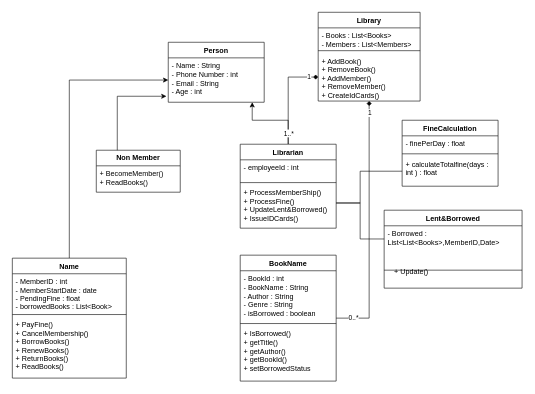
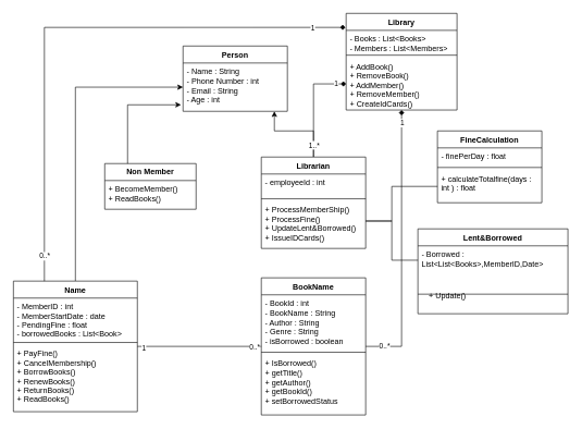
  <mxCell id="0" />
  <mxCell id="1" parent="0" />
  <mxCell id="2" style="edgeStyle=orthogonalEdgeStyle;rounded=0;orthogonalLoop=1;jettySize=auto;html=1;" parent="1" source="6" target="19" edge="1"><mxGeometry relative="1" as="geometry"><Array as="points"><mxPoint x="480" y="200" /><mxPoint x="420" y="200" /></Array></mxGeometry></mxCell>
  <mxCell id="3" style="edgeStyle=orthogonalEdgeStyle;rounded=0;orthogonalLoop=1;jettySize=auto;html=1;endArrow=diamond;endFill=1;" edge="1" parent="1" source="6" target="34"><mxGeometry relative="1" as="geometry" /></mxCell>
  <mxCell id="4" value="1" style="edgeLabel;html=1;align=center;verticalAlign=middle;resizable=0;points=[];" vertex="1" connectable="0" parent="3"><mxGeometry x="0.802" y="1" relative="1" as="geometry"><mxPoint as="offset" /></mxGeometry></mxCell>
  <mxCell id="5" value="1..*" style="edgeLabel;html=1;align=center;verticalAlign=middle;resizable=0;points=[];" vertex="1" connectable="0" parent="3"><mxGeometry x="-0.765" relative="1" as="geometry"><mxPoint as="offset" /></mxGeometry></mxCell>
  <mxCell id="6" value="Librarian" style="swimlane;fontStyle=1;align=center;verticalAlign=top;childLayout=stackLayout;horizontal=1;startSize=26;horizontalStack=0;resizeParent=1;resizeLast=0;collapsible=1;marginBottom=0;rounded=0;shadow=0;strokeWidth=1;" parent="1" vertex="1"><mxGeometry x="400" y="240" width="160" height="140" as="geometry"><mxRectangle x="230" y="140" width="160" height="26" as="alternateBounds" /></mxGeometry></mxCell>
  <mxCell id="7" value="- employeeId : int" style="text;align=left;verticalAlign=top;spacingLeft=4;spacingRight=4;overflow=hidden;rotatable=0;points=[[0,0.5],[1,0.5]];portConstraint=eastwest;" parent="6" vertex="1"><mxGeometry y="26" width="160" height="34" as="geometry" /></mxCell>
  <mxCell id="8" value="" style="line;html=1;strokeWidth=1;align=left;verticalAlign=middle;spacingTop=-1;spacingLeft=3;spacingRight=3;rotatable=0;labelPosition=right;points=[];portConstraint=eastwest;" parent="6" vertex="1"><mxGeometry y="60" width="160" height="8" as="geometry" /></mxCell>
  <mxCell id="9" value="+ ProcessMemberShip()&#10;+ ProcessFine()&#10;+ UpdateLent&amp;Borrowed()&#10;+ IssueIDCards()" style="text;align=left;verticalAlign=top;spacingLeft=4;spacingRight=4;overflow=hidden;rotatable=0;points=[[0,0.5],[1,0.5]];portConstraint=eastwest;" parent="6" vertex="1"><mxGeometry y="68" width="160" height="60" as="geometry" /></mxCell>
  <mxCell id="10" style="edgeStyle=orthogonalEdgeStyle;rounded=0;orthogonalLoop=1;jettySize=auto;html=1;entryX=0;entryY=0.5;entryDx=0;entryDy=0;" parent="1" source="14" target="19" edge="1"><mxGeometry relative="1" as="geometry" /></mxCell>
+ <mxCell id="11" style="edgeStyle=orthogonalEdgeStyle;rounded=0;orthogonalLoop=1;jettySize=auto;html=1;endArrow=none;endFill=0;" parent="1" source="14" target="23" edge="1"><mxGeometry relative="1" as="geometry" /></mxCell>
+ <mxCell id="12" value="1" style="edgeLabel;html=1;align=center;verticalAlign=middle;resizable=0;points=[];" parent="11" vertex="1" connectable="0"><mxGeometry x="-0.91" y="-2" relative="1" as="geometry"><mxPoint as="offset" /></mxGeometry></mxCell>
+ <mxCell id="13" value="0..*" style="edgeLabel;html=1;align=center;verticalAlign=middle;resizable=0;points=[];" parent="11" vertex="1" connectable="0"><mxGeometry x="0.884" relative="1" as="geometry"><mxPoint as="offset" /></mxGeometry></mxCell>
  <mxCell id="14" value="Name" style="swimlane;fontStyle=1;align=center;verticalAlign=top;childLayout=stackLayout;horizontal=1;startSize=26;horizontalStack=0;resizeParent=1;resizeLast=0;collapsible=1;marginBottom=0;rounded=0;shadow=0;strokeWidth=1;" parent="1" vertex="1"><mxGeometry x="20" y="430" width="190" height="200" as="geometry"><mxRectangle x="130" y="380" width="160" height="26" as="alternateBounds" /></mxGeometry></mxCell>
  <mxCell id="15" value="- MemberID : int&#10;- MemberStartDate : date&#10;- PendingFine : float&#10;- borrowedBooks : List&lt;Book&gt;&#10;  &#10;" style="text;align=left;verticalAlign=top;spacingLeft=4;spacingRight=4;overflow=hidden;rotatable=0;points=[[0,0.5],[1,0.5]];portConstraint=eastwest;" parent="14" vertex="1"><mxGeometry y="26" width="190" height="64" as="geometry" /></mxCell>
  <mxCell id="16" value="" style="line;html=1;strokeWidth=1;align=left;verticalAlign=middle;spacingTop=-1;spacingLeft=3;spacingRight=3;rotatable=0;labelPosition=right;points=[];portConstraint=eastwest;" parent="14" vertex="1"><mxGeometry y="90" width="190" height="8" as="geometry" /></mxCell>
  <mxCell id="17" value="+ PayFine()&#10;+ CancelMembership()&#10;+ BorrowBooks()&#10;+ RenewBooks()&#10;+ ReturnBooks()&#10;+ ReadBooks()" style="text;align=left;verticalAlign=top;spacingLeft=4;spacingRight=4;overflow=hidden;rotatable=0;points=[[0,0.5],[1,0.5]];portConstraint=eastwest;" parent="14" vertex="1"><mxGeometry y="98" width="190" height="102" as="geometry" /></mxCell>
  <mxCell id="18" value="Person" style="swimlane;fontStyle=1;align=center;verticalAlign=top;childLayout=stackLayout;horizontal=1;startSize=26;horizontalStack=0;resizeParent=1;resizeParentMax=0;resizeLast=0;collapsible=1;marginBottom=0;whiteSpace=wrap;html=1;" parent="1" vertex="1"><mxGeometry x="280" y="70" width="160" height="100" as="geometry" /></mxCell>
  <mxCell id="19" value="- Name : String&lt;div&gt;- Phone Number : int&lt;/div&gt;&lt;div&gt;- Email : String&lt;/div&gt;&lt;div&gt;- Age : int&lt;br&gt;&lt;div&gt;&lt;br&gt;&lt;/div&gt;&lt;/div&gt;" style="text;strokeColor=none;fillColor=none;align=left;verticalAlign=top;spacingLeft=4;spacingRight=4;overflow=hidden;rotatable=0;points=[[0,0.5],[1,0.5]];portConstraint=eastwest;whiteSpace=wrap;html=1;" parent="18" vertex="1"><mxGeometry y="26" width="160" height="74" as="geometry" /></mxCell>
  <mxCell id="20" value="&lt;b&gt;Non Member&lt;/b&gt;" style="swimlane;fontStyle=0;childLayout=stackLayout;horizontal=1;startSize=26;fillColor=none;horizontalStack=0;resizeParent=1;resizeParentMax=0;resizeLast=0;collapsible=1;marginBottom=0;whiteSpace=wrap;html=1;" parent="1" vertex="1"><mxGeometry x="160" y="250" width="140" height="70" as="geometry" /></mxCell>
  <mxCell id="21" value="+ BecomeMember()&lt;div&gt;+ ReadBooks()&lt;/div&gt;" style="text;strokeColor=none;fillColor=none;align=left;verticalAlign=top;spacingLeft=4;spacingRight=4;overflow=hidden;rotatable=0;points=[[0,0.5],[1,0.5]];portConstraint=eastwest;whiteSpace=wrap;html=1;" parent="20" vertex="1"><mxGeometry y="26" width="140" height="44" as="geometry" /></mxCell>
  <mxCell id="22" style="edgeStyle=orthogonalEdgeStyle;rounded=0;orthogonalLoop=1;jettySize=auto;html=1;exitX=0.25;exitY=0;exitDx=0;exitDy=0;entryX=-0.019;entryY=0.865;entryDx=0;entryDy=0;entryPerimeter=0;" parent="1" source="20" target="19" edge="1"><mxGeometry relative="1" as="geometry" /></mxCell>
  <mxCell id="23" value="BookName" style="swimlane;fontStyle=1;align=center;verticalAlign=top;childLayout=stackLayout;horizontal=1;startSize=26;horizontalStack=0;resizeParent=1;resizeParentMax=0;resizeLast=0;collapsible=1;marginBottom=0;whiteSpace=wrap;html=1;" parent="1" vertex="1"><mxGeometry x="400" y="425" width="160" height="210" as="geometry" /></mxCell>
  <mxCell id="24" value="- BookId : int&lt;div&gt;- BookName : String&lt;/div&gt;&lt;div&gt;- Author : String&lt;/div&gt;&lt;div&gt;- Genre : String&lt;/div&gt;&lt;div&gt;- isBorrowed : boolean&lt;/div&gt;" style="text;strokeColor=none;fillColor=none;align=left;verticalAlign=top;spacingLeft=4;spacingRight=4;overflow=hidden;rotatable=0;points=[[0,0.5],[1,0.5]];portConstraint=eastwest;whiteSpace=wrap;html=1;" parent="23" vertex="1"><mxGeometry y="26" width="160" height="84" as="geometry" /></mxCell>
  <mxCell id="25" value="" style="line;strokeWidth=1;fillColor=none;align=left;verticalAlign=middle;spacingTop=-1;spacingLeft=3;spacingRight=3;rotatable=0;labelPosition=right;points=[];portConstraint=eastwest;strokeColor=inherit;" parent="23" vertex="1"><mxGeometry y="110" width="160" height="8" as="geometry" /></mxCell>
  <mxCell id="26" value="+ IsBorrowed()&lt;div&gt;+ getTitle()&lt;/div&gt;&lt;div&gt;+ getAuthor()&lt;/div&gt;&lt;div&gt;+ getBookId()&lt;/div&gt;&lt;div&gt;+ setBorrowedStatus&lt;/div&gt;" style="text;strokeColor=none;fillColor=none;align=left;verticalAlign=top;spacingLeft=4;spacingRight=4;overflow=hidden;rotatable=0;points=[[0,0.5],[1,0.5]];portConstraint=eastwest;whiteSpace=wrap;html=1;" parent="23" vertex="1"><mxGeometry y="118" width="160" height="92" as="geometry" /></mxCell>
  <mxCell id="27" value="FineCalculation" style="swimlane;fontStyle=1;align=center;verticalAlign=top;childLayout=stackLayout;horizontal=1;startSize=26;horizontalStack=0;resizeParent=1;resizeParentMax=0;resizeLast=0;collapsible=1;marginBottom=0;whiteSpace=wrap;html=1;" parent="1" vertex="1"><mxGeometry x="670" width="160" height="110" as="geometry" y="200" /></mxCell>
  <mxCell id="28" value="- finePerDay : float" style="text;strokeColor=none;fillColor=none;align=left;verticalAlign=top;spacingLeft=4;spacingRight=4;overflow=hidden;rotatable=0;points=[[0,0.5],[1,0.5]];portConstraint=eastwest;whiteSpace=wrap;html=1;" parent="27" vertex="1"><mxGeometry y="26" width="160" height="26" as="geometry" /></mxCell>
  <mxCell id="29" value="" style="line;strokeWidth=1;fillColor=none;align=left;verticalAlign=middle;spacingTop=-1;spacingLeft=3;spacingRight=3;rotatable=0;labelPosition=right;points=[];portConstraint=eastwest;strokeColor=inherit;" parent="27" vertex="1"><mxGeometry y="52" width="160" height="8" as="geometry" /></mxCell>
  <mxCell id="30" value="+ calculateTotalfine(days : int ) : float" style="text;strokeColor=none;fillColor=none;align=left;verticalAlign=top;spacingLeft=4;spacingRight=4;overflow=hidden;rotatable=0;points=[[0,0.5],[1,0.5]];portConstraint=eastwest;whiteSpace=wrap;html=1;" parent="27" vertex="1"><mxGeometry y="60" width="160" height="50" as="geometry" /></mxCell>
  <mxCell id="31" value="Library" style="swimlane;fontStyle=1;align=center;verticalAlign=top;childLayout=stackLayout;horizontal=1;startSize=26;horizontalStack=0;resizeParent=1;resizeParentMax=0;resizeLast=0;collapsible=1;marginBottom=0;whiteSpace=wrap;html=1;" parent="1" vertex="1"><mxGeometry x="530" y="20" width="170" height="148" as="geometry" /></mxCell>
  <mxCell id="32" value="- Books : List&amp;lt;Books&amp;gt;&lt;div&gt;- Members : List&amp;lt;Members&amp;gt;&lt;/div&gt;" style="text;strokeColor=none;fillColor=none;align=left;verticalAlign=top;spacingLeft=4;spacingRight=4;overflow=hidden;rotatable=0;points=[[0,0.5],[1,0.5]];portConstraint=eastwest;whiteSpace=wrap;html=1;" parent="31" vertex="1"><mxGeometry y="26" width="170" height="34" as="geometry" /></mxCell>
  <mxCell id="33" value="" style="line;strokeWidth=1;fillColor=none;align=left;verticalAlign=middle;spacingTop=-1;spacingLeft=3;spacingRight=3;rotatable=0;labelPosition=right;points=[];portConstraint=eastwest;strokeColor=inherit;" parent="31" vertex="1"><mxGeometry y="60" width="170" height="8" as="geometry" /></mxCell>
  <mxCell id="34" value="&lt;div&gt;+ AddBook()&lt;/div&gt;&lt;div&gt;+ RemoveBook()&lt;/div&gt;&lt;div&gt;+ AddMember()&lt;/div&gt;&lt;div&gt;+ RemoveMember()&lt;/div&gt;&lt;div&gt;+ CreateIdCards()&lt;/div&gt;" style="text;strokeColor=none;fillColor=none;align=left;verticalAlign=top;spacingLeft=4;spacingRight=4;overflow=hidden;rotatable=0;points=[[0,0.5],[1,0.5]];portConstraint=eastwest;whiteSpace=wrap;html=1;" parent="31" vertex="1"><mxGeometry y="68" width="170" height="80" as="geometry" /></mxCell>
+ <mxCell id="35" style="edgeStyle=orthogonalEdgeStyle;rounded=0;orthogonalLoop=1;jettySize=auto;html=1;entryX=0.25;entryY=0;entryDx=0;entryDy=0;endArrow=none;endFill=0;exitX=-0.006;exitY=0.145;exitDx=0;exitDy=0;exitPerimeter=0;startArrow=diamond;startFill=1;" parent="1" source="31" target="14" edge="1"><mxGeometry relative="1" as="geometry"><mxPoint x="620" y="188" as="sourcePoint" /><mxPoint x="568" y="547" as="targetPoint" /><Array as="points"><mxPoint x="68" y="42" /></Array></mxGeometry></mxCell>
+ <mxCell id="36" value="1" style="edgeLabel;html=1;align=center;verticalAlign=middle;resizable=0;points=[];" parent="35" vertex="1" connectable="0"><mxGeometry x="-0.883" relative="1" as="geometry"><mxPoint as="offset" /></mxGeometry></mxCell>
+ <mxCell id="37" value="0..*" style="edgeLabel;html=1;align=center;verticalAlign=middle;resizable=0;points=[];" parent="35" vertex="1" connectable="0"><mxGeometry x="0.908" relative="1" as="geometry"><mxPoint as="offset" /></mxGeometry></mxCell>
  <mxCell id="38" style="edgeStyle=orthogonalEdgeStyle;rounded=0;orthogonalLoop=1;jettySize=auto;html=1;endArrow=diamond;endFill=1;" parent="1" source="23" target="34" edge="1"><mxGeometry relative="1" as="geometry"><mxPoint x="558" y="537" as="targetPoint" /><Array as="points"><mxPoint x="615" y="530" /></Array></mxGeometry></mxCell>
  <mxCell id="39" value="1" style="edgeLabel;html=1;align=center;verticalAlign=middle;resizable=0;points=[];" parent="38" vertex="1" connectable="0"><mxGeometry x="-0.883" relative="1" as="geometry"><mxPoint as="offset" /></mxGeometry></mxCell>
  <mxCell id="40" value="1" style="edgeLabel;html=1;align=center;verticalAlign=middle;resizable=0;points=[];" parent="38" vertex="1" connectable="0"><mxGeometry x="0.908" relative="1" as="geometry"><mxPoint as="offset" /></mxGeometry></mxCell>
  <mxCell id="41" value="0..*" style="edgeLabel;html=1;align=center;verticalAlign=middle;resizable=0;points=[];" vertex="1" connectable="0" parent="38"><mxGeometry x="-0.866" y="1" relative="1" as="geometry"><mxPoint as="offset" /></mxGeometry></mxCell>
  <mxCell id="42" value="Lent&amp;amp;Borrowed" style="swimlane;fontStyle=1;align=center;verticalAlign=top;childLayout=stackLayout;horizontal=1;startSize=26;horizontalStack=0;resizeParent=1;resizeParentMax=0;resizeLast=0;collapsible=1;marginBottom=0;whiteSpace=wrap;html=1;" vertex="1" parent="1"><mxGeometry x="640" y="350" width="230" height="130" as="geometry" /></mxCell>
  <mxCell id="43" value="- Borrowed : List&amp;lt;List&amp;lt;Books&amp;gt;,MemberID,Date&amp;gt;" style="text;strokeColor=none;fillColor=none;align=left;verticalAlign=top;spacingLeft=4;spacingRight=4;overflow=hidden;rotatable=0;points=[[0,0.5],[1,0.5]];portConstraint=eastwest;whiteSpace=wrap;html=1;" vertex="1" parent="42"><mxGeometry y="26" width="230" height="44" as="geometry" /></mxCell>
  <mxCell id="44" value="" style="line;strokeWidth=1;fillColor=none;align=left;verticalAlign=middle;spacingTop=-1;spacingLeft=3;spacingRight=3;rotatable=0;labelPosition=right;points=[];portConstraint=eastwest;strokeColor=inherit;" vertex="1" parent="42"><mxGeometry y="70" width="230" height="60" as="geometry" /></mxCell>
  <mxCell id="45" style="edgeStyle=orthogonalEdgeStyle;rounded=0;orthogonalLoop=1;jettySize=auto;html=1;endArrow=none;endFill=0;" edge="1" parent="1" source="9" target="43"><mxGeometry relative="1" as="geometry" /></mxCell>
  <mxCell id="46" style="edgeStyle=orthogonalEdgeStyle;rounded=0;orthogonalLoop=1;jettySize=auto;html=1;endArrow=none;endFill=0;" edge="1" parent="1" source="9" target="30"><mxGeometry relative="1" as="geometry"><Array as="points"><mxPoint x="600" y="338" /><mxPoint x="600" y="285" /></Array></mxGeometry></mxCell>
  <mxCell id="47" value="+ Update()" style="text;html=1;align=center;verticalAlign=middle;resizable=0;points=[];autosize=1;strokeColor=none;fillColor=none;" vertex="1" parent="1"><mxGeometry x="645" y="438" width="80" height="30" as="geometry" /></mxCell>
